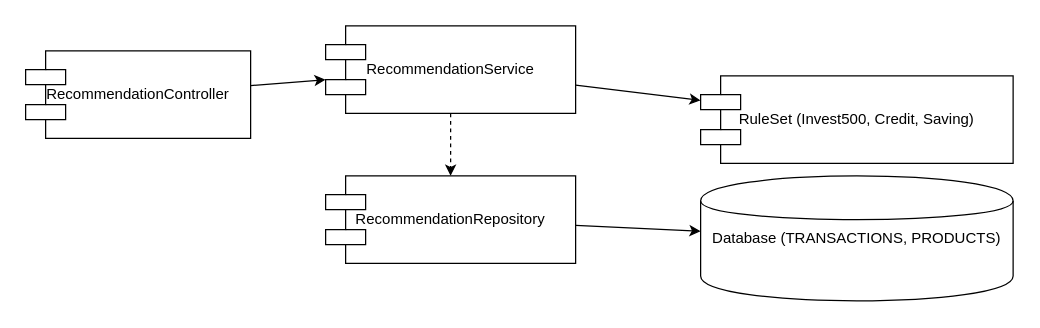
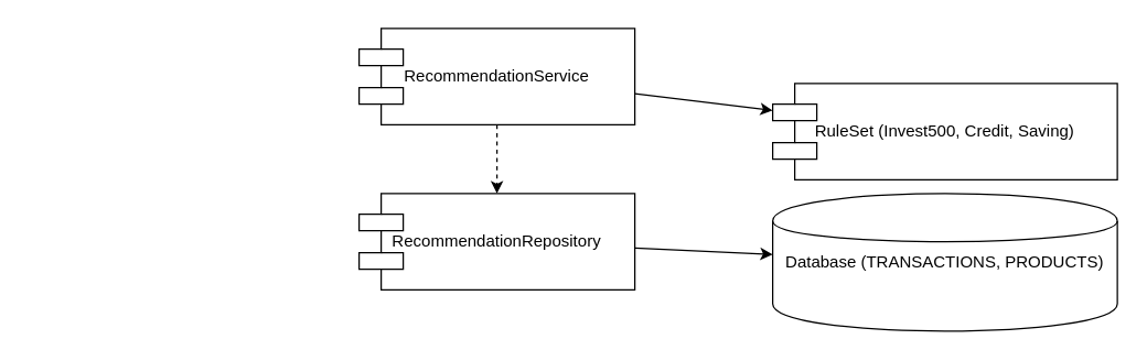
  <mxCell id="0" />
  <mxCell id="1" parent="0" />
- <mxCell id="2" value="RecommendationController" style="shape=component;whiteSpace=wrap;html=1;" vertex="1" parent="1"><mxGeometry x="20" y="40" width="180" height="70" as="geometry" /></mxCell>
  <mxCell id="3" value="RecommendationService" style="shape=component;whiteSpace=wrap;html=1;" vertex="1" parent="1"><mxGeometry x="260" y="20" width="200" height="70" as="geometry" /></mxCell>
  <mxCell id="4" value="RuleSet (Invest500, Credit, Saving)" style="shape=component;whiteSpace=wrap;html=1;" vertex="1" parent="1"><mxGeometry x="560" y="60" width="250" height="70" as="geometry" /></mxCell>
  <mxCell id="5" value="RecommendationRepository" style="shape=component;whiteSpace=wrap;html=1;" vertex="1" parent="1"><mxGeometry x="260" y="140" width="200" height="70" as="geometry" /></mxCell>
  <mxCell id="6" value="Database (TRANSACTIONS, PRODUCTS)" style="shape=cylinder;whiteSpace=wrap;html=1;" vertex="1" parent="1"><mxGeometry x="560" y="140" width="250" height="100" as="geometry" /></mxCell>
- <mxCell id="7" edge="1" parent="1" source="2" target="3"><mxGeometry relative="1" as="geometry" /></mxCell>
  <mxCell id="8" edge="1" parent="1" source="3" target="4"><mxGeometry relative="1" as="geometry" /></mxCell>
  <mxCell id="9" edge="1" parent="1" source="3" target="5" style="dashed=1;"><mxGeometry relative="1" as="geometry" /></mxCell>
  <mxCell id="10" edge="1" parent="1" source="5" target="6"><mxGeometry relative="1" as="geometry" /></mxCell>
